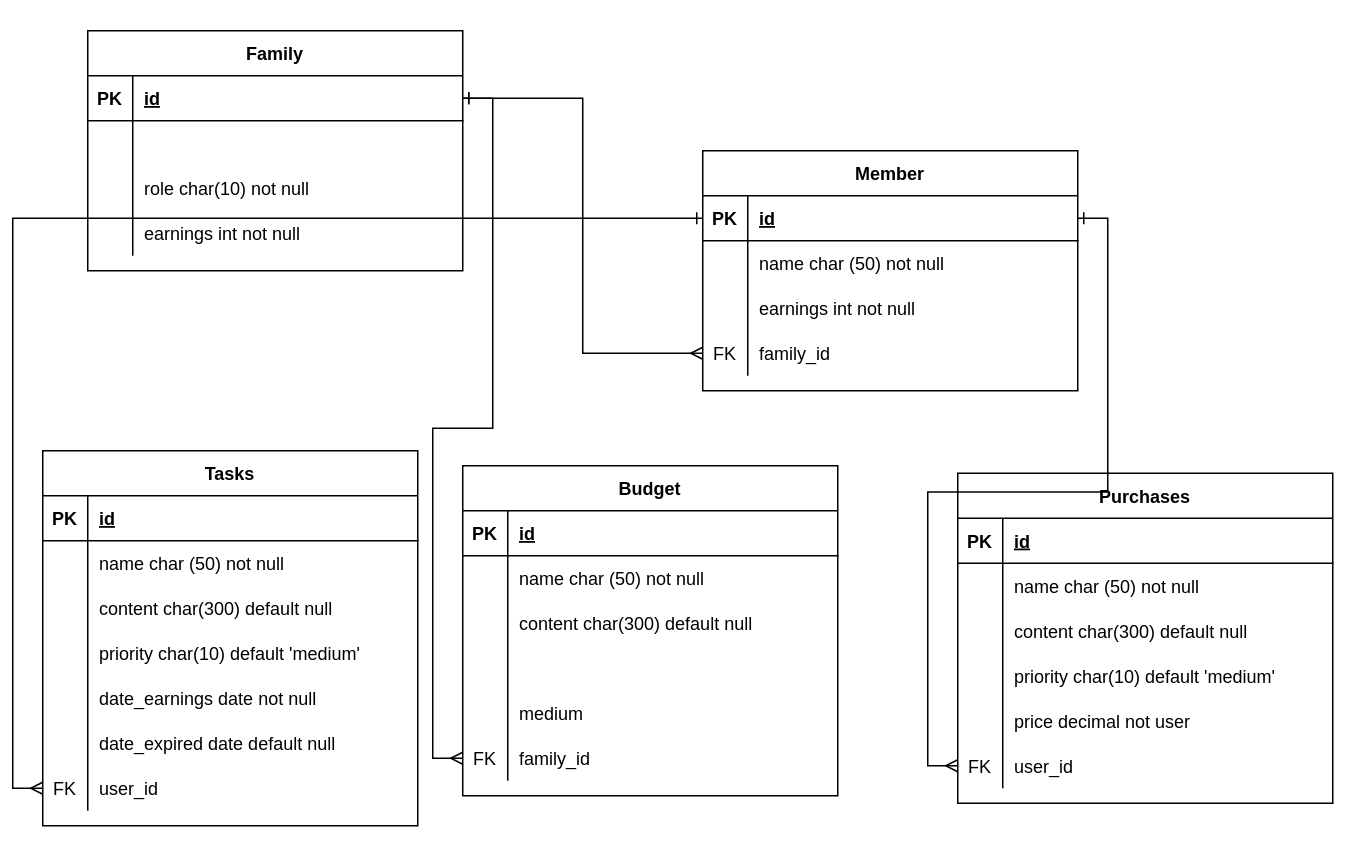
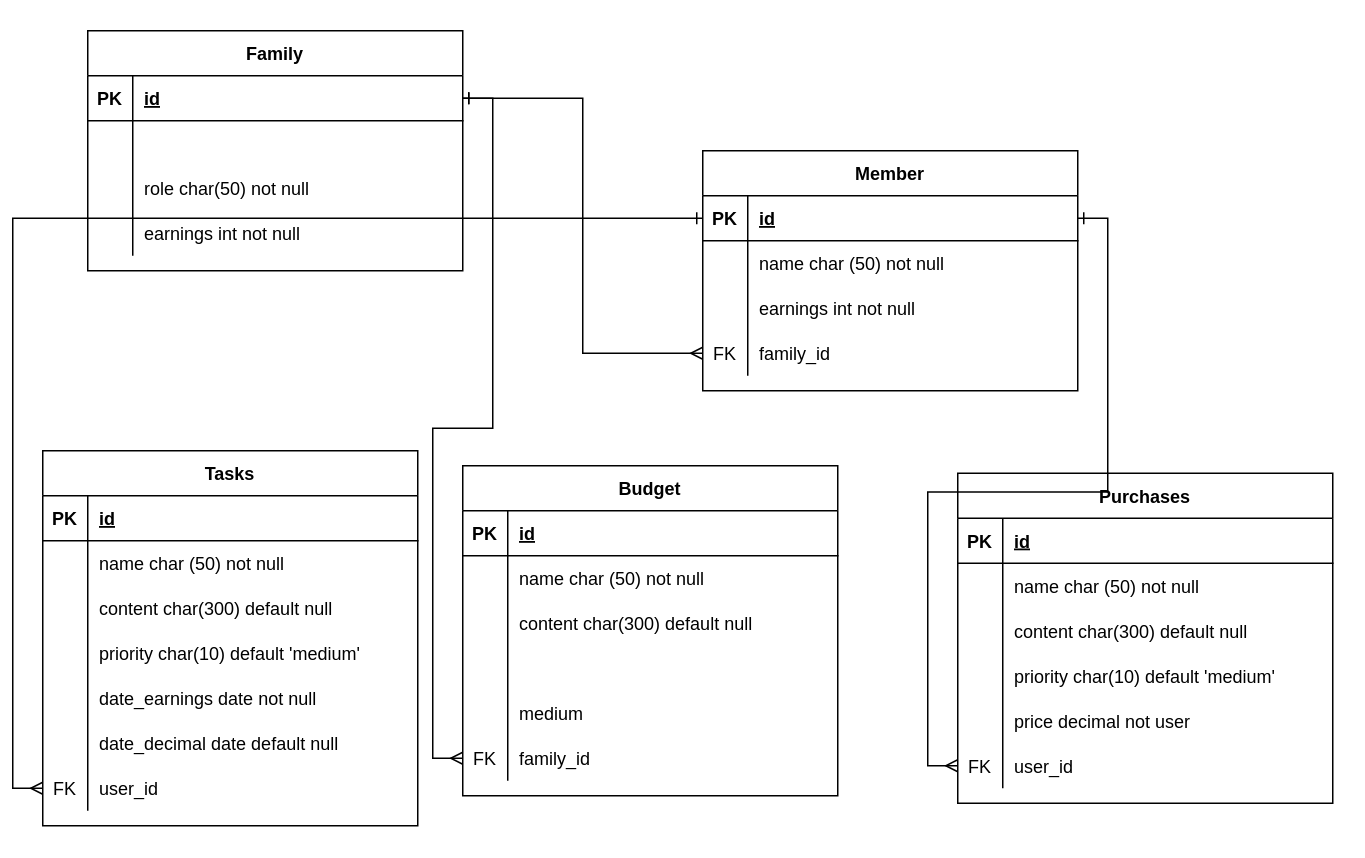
  <mxCell id="0" />
  <mxCell id="1" parent="0" />
  <mxCell id="2" value="Tasks" style="shape=table;startSize=30;container=1;collapsible=1;childLayout=tableLayout;fixedRows=1;rowLines=0;fontStyle=1;align=center;resizeLast=1;" parent="1" vertex="1"><mxGeometry x="20" y="300" width="250" height="250" as="geometry" /></mxCell>
  <mxCell id="3" value="" style="shape=partialRectangle;collapsible=0;dropTarget=0;pointerEvents=0;fillColor=none;points=[[0,0.5],[1,0.5]];portConstraint=eastwest;top=0;left=0;right=0;bottom=1;" parent="2" vertex="1"><mxGeometry y="30" width="250" height="30" as="geometry" /></mxCell>
  <mxCell id="4" value="PK" style="shape=partialRectangle;overflow=hidden;connectable=0;fillColor=none;top=0;left=0;bottom=0;right=0;fontStyle=1;" parent="3" vertex="1"><mxGeometry width="30" height="30" as="geometry" /></mxCell>
  <mxCell id="5" value="id" style="shape=partialRectangle;overflow=hidden;connectable=0;fillColor=none;top=0;left=0;bottom=0;right=0;align=left;spacingLeft=6;fontStyle=5;" parent="3" vertex="1"><mxGeometry x="30" width="220" height="30" as="geometry" /></mxCell>
  <mxCell id="6" value="" style="shape=partialRectangle;collapsible=0;dropTarget=0;pointerEvents=0;fillColor=none;points=[[0,0.5],[1,0.5]];portConstraint=eastwest;top=0;left=0;right=0;bottom=0;" parent="2" vertex="1"><mxGeometry y="60" width="250" height="30" as="geometry" /></mxCell>
  <mxCell id="7" value="" style="shape=partialRectangle;overflow=hidden;connectable=0;fillColor=none;top=0;left=0;bottom=0;right=0;" parent="6" vertex="1"><mxGeometry width="30" height="30" as="geometry" /></mxCell>
  <mxCell id="8" value="name char (50) not null" style="shape=partialRectangle;overflow=hidden;connectable=0;fillColor=none;top=0;left=0;bottom=0;right=0;align=left;spacingLeft=6;" parent="6" vertex="1"><mxGeometry x="30" width="220" height="30" as="geometry" /></mxCell>
  <mxCell id="9" value="" style="shape=partialRectangle;collapsible=0;dropTarget=0;pointerEvents=0;fillColor=none;points=[[0,0.5],[1,0.5]];portConstraint=eastwest;top=0;left=0;right=0;bottom=0;" parent="2" vertex="1"><mxGeometry y="90" width="250" height="30" as="geometry" /></mxCell>
  <mxCell id="10" value="" style="shape=partialRectangle;overflow=hidden;connectable=0;fillColor=none;top=0;left=0;bottom=0;right=0;" parent="9" vertex="1"><mxGeometry width="30" height="30" as="geometry" /></mxCell>
  <mxCell id="11" value="content char(300) default null" style="shape=partialRectangle;overflow=hidden;connectable=0;fillColor=none;top=0;left=0;bottom=0;right=0;align=left;spacingLeft=6;" parent="9" vertex="1"><mxGeometry x="30" width="220" height="30" as="geometry" /></mxCell>
  <mxCell id="12" value="" style="shape=partialRectangle;collapsible=0;dropTarget=0;pointerEvents=0;fillColor=none;points=[[0,0.5],[1,0.5]];portConstraint=eastwest;top=0;left=0;right=0;bottom=0;" parent="2" vertex="1"><mxGeometry y="120" width="250" height="30" as="geometry" /></mxCell>
  <mxCell id="13" value="" style="shape=partialRectangle;overflow=hidden;connectable=0;fillColor=none;top=0;left=0;bottom=0;right=0;" parent="12" vertex="1"><mxGeometry width="30" height="30" as="geometry" /></mxCell>
  <mxCell id="14" value="priority char(10) default 'medium'" style="shape=partialRectangle;overflow=hidden;connectable=0;fillColor=none;top=0;left=0;bottom=0;right=0;align=left;spacingLeft=6;" parent="12" vertex="1"><mxGeometry x="30" width="220" height="30" as="geometry" /></mxCell>
  <mxCell id="15" value="" style="shape=partialRectangle;collapsible=0;dropTarget=0;pointerEvents=0;fillColor=none;points=[[0,0.5],[1,0.5]];portConstraint=eastwest;top=0;left=0;right=0;bottom=0;" parent="2" vertex="1"><mxGeometry y="150" width="250" height="30" as="geometry" /></mxCell>
  <mxCell id="16" value="" style="shape=partialRectangle;overflow=hidden;connectable=0;fillColor=none;top=0;left=0;bottom=0;right=0;" parent="15" vertex="1"><mxGeometry width="30" height="30" as="geometry" /></mxCell>
  <mxCell id="17" value="date_earnings date not null" style="shape=partialRectangle;overflow=hidden;connectable=0;fillColor=none;top=0;left=0;bottom=0;right=0;align=left;spacingLeft=6;" parent="15" vertex="1"><mxGeometry x="30" width="220" height="30" as="geometry" /></mxCell>
  <mxCell id="18" value="" style="shape=partialRectangle;collapsible=0;dropTarget=0;pointerEvents=0;fillColor=none;points=[[0,0.5],[1,0.5]];portConstraint=eastwest;top=0;left=0;right=0;bottom=0;" parent="2" vertex="1"><mxGeometry y="180" width="250" height="30" as="geometry" /></mxCell>
  <mxCell id="19" value="" style="shape=partialRectangle;overflow=hidden;connectable=0;fillColor=none;top=0;left=0;bottom=0;right=0;" parent="18" vertex="1"><mxGeometry width="30" height="30" as="geometry" /></mxCell>
- <mxCell id="20" value="date_expired date default null" style="shape=partialRectangle;overflow=hidden;connectable=0;fillColor=none;top=0;left=0;bottom=0;right=0;align=left;spacingLeft=6;" parent="18" vertex="1"><mxGeometry x="30" width="220" height="30" as="geometry" /></mxCell>
+ <mxCell id="20" value="date_decimal date default null" style="shape=partialRectangle;overflow=hidden;connectable=0;fillColor=none;top=0;left=0;bottom=0;right=0;align=left;spacingLeft=6;" parent="18" vertex="1"><mxGeometry x="30" width="220" height="30" as="geometry" /></mxCell>
  <mxCell id="21" value="" style="shape=partialRectangle;collapsible=0;dropTarget=0;pointerEvents=0;fillColor=none;points=[[0,0.5],[1,0.5]];portConstraint=eastwest;top=0;left=0;right=0;bottom=0;" vertex="1" parent="2"><mxGeometry y="210" width="250" height="30" as="geometry" /></mxCell>
  <mxCell id="22" value="FK" style="shape=partialRectangle;overflow=hidden;connectable=0;fillColor=none;top=0;left=0;bottom=0;right=0;" vertex="1" parent="21"><mxGeometry width="30" height="30" as="geometry" /></mxCell>
  <mxCell id="23" value="user_id " style="shape=partialRectangle;overflow=hidden;connectable=0;fillColor=none;top=0;left=0;bottom=0;right=0;align=left;spacingLeft=6;" vertex="1" parent="21"><mxGeometry x="30" width="220" height="30" as="geometry" /></mxCell>
  <mxCell id="24" value="Purchases" style="shape=table;startSize=30;container=1;collapsible=1;childLayout=tableLayout;fixedRows=1;rowLines=0;fontStyle=1;align=center;resizeLast=1;" parent="1" vertex="1"><mxGeometry x="630" y="315" width="250" height="220" as="geometry" /></mxCell>
  <mxCell id="25" value="" style="shape=partialRectangle;collapsible=0;dropTarget=0;pointerEvents=0;fillColor=none;points=[[0,0.5],[1,0.5]];portConstraint=eastwest;top=0;left=0;right=0;bottom=1;" parent="24" vertex="1"><mxGeometry y="30" width="250" height="30" as="geometry" /></mxCell>
  <mxCell id="26" value="PK" style="shape=partialRectangle;overflow=hidden;connectable=0;fillColor=none;top=0;left=0;bottom=0;right=0;fontStyle=1;" parent="25" vertex="1"><mxGeometry width="30" height="30" as="geometry" /></mxCell>
  <mxCell id="27" value="id" style="shape=partialRectangle;overflow=hidden;connectable=0;fillColor=none;top=0;left=0;bottom=0;right=0;align=left;spacingLeft=6;fontStyle=5;" parent="25" vertex="1"><mxGeometry x="30" width="220" height="30" as="geometry" /></mxCell>
  <mxCell id="28" value="" style="shape=partialRectangle;collapsible=0;dropTarget=0;pointerEvents=0;fillColor=none;points=[[0,0.5],[1,0.5]];portConstraint=eastwest;top=0;left=0;right=0;bottom=0;" parent="24" vertex="1"><mxGeometry y="60" width="250" height="30" as="geometry" /></mxCell>
  <mxCell id="29" value="" style="shape=partialRectangle;overflow=hidden;connectable=0;fillColor=none;top=0;left=0;bottom=0;right=0;" parent="28" vertex="1"><mxGeometry width="30" height="30" as="geometry" /></mxCell>
  <mxCell id="30" value="name char (50) not null" style="shape=partialRectangle;overflow=hidden;connectable=0;fillColor=none;top=0;left=0;bottom=0;right=0;align=left;spacingLeft=6;" parent="28" vertex="1"><mxGeometry x="30" width="220" height="30" as="geometry" /></mxCell>
  <mxCell id="31" value="" style="shape=partialRectangle;collapsible=0;dropTarget=0;pointerEvents=0;fillColor=none;points=[[0,0.5],[1,0.5]];portConstraint=eastwest;top=0;left=0;right=0;bottom=0;" parent="24" vertex="1"><mxGeometry y="90" width="250" height="30" as="geometry" /></mxCell>
  <mxCell id="32" value="" style="shape=partialRectangle;overflow=hidden;connectable=0;fillColor=none;top=0;left=0;bottom=0;right=0;" parent="31" vertex="1"><mxGeometry width="30" height="30" as="geometry" /></mxCell>
  <mxCell id="33" value="content char(300) default null" style="shape=partialRectangle;overflow=hidden;connectable=0;fillColor=none;top=0;left=0;bottom=0;right=0;align=left;spacingLeft=6;" parent="31" vertex="1"><mxGeometry x="30" width="220" height="30" as="geometry" /></mxCell>
  <mxCell id="34" value="" style="shape=partialRectangle;collapsible=0;dropTarget=0;pointerEvents=0;fillColor=none;points=[[0,0.5],[1,0.5]];portConstraint=eastwest;top=0;left=0;right=0;bottom=0;" parent="24" vertex="1"><mxGeometry y="120" width="250" height="30" as="geometry" /></mxCell>
  <mxCell id="35" value="" style="shape=partialRectangle;overflow=hidden;connectable=0;fillColor=none;top=0;left=0;bottom=0;right=0;" parent="34" vertex="1"><mxGeometry width="30" height="30" as="geometry" /></mxCell>
  <mxCell id="36" value="priority char(10) default 'medium'" style="shape=partialRectangle;overflow=hidden;connectable=0;fillColor=none;top=0;left=0;bottom=0;right=0;align=left;spacingLeft=6;" parent="34" vertex="1"><mxGeometry x="30" width="220" height="30" as="geometry" /></mxCell>
  <mxCell id="37" value="" style="shape=partialRectangle;collapsible=0;dropTarget=0;pointerEvents=0;fillColor=none;points=[[0,0.5],[1,0.5]];portConstraint=eastwest;top=0;left=0;right=0;bottom=0;" parent="24" vertex="1"><mxGeometry y="150" width="250" height="30" as="geometry" /></mxCell>
  <mxCell id="38" value="" style="shape=partialRectangle;overflow=hidden;connectable=0;fillColor=none;top=0;left=0;bottom=0;right=0;" parent="37" vertex="1"><mxGeometry width="30" height="30" as="geometry" /></mxCell>
  <mxCell id="39" value="price decimal not user" style="shape=partialRectangle;overflow=hidden;connectable=0;fillColor=none;top=0;left=0;bottom=0;right=0;align=left;spacingLeft=6;" parent="37" vertex="1"><mxGeometry x="30" width="220" height="30" as="geometry" /></mxCell>
  <mxCell id="40" value="" style="shape=partialRectangle;collapsible=0;dropTarget=0;pointerEvents=0;fillColor=none;points=[[0,0.5],[1,0.5]];portConstraint=eastwest;top=0;left=0;right=0;bottom=0;" vertex="1" parent="24"><mxGeometry y="180" width="250" height="30" as="geometry" /></mxCell>
  <mxCell id="41" value="FK" style="shape=partialRectangle;overflow=hidden;connectable=0;fillColor=none;top=0;left=0;bottom=0;right=0;" vertex="1" parent="40"><mxGeometry width="30" height="30" as="geometry" /></mxCell>
  <mxCell id="42" value="user_id" style="shape=partialRectangle;overflow=hidden;connectable=0;fillColor=none;top=0;left=0;bottom=0;right=0;align=left;spacingLeft=6;" vertex="1" parent="40"><mxGeometry x="30" width="220" height="30" as="geometry" /></mxCell>
  <mxCell id="43" value="Budget" style="shape=table;startSize=30;container=1;collapsible=1;childLayout=tableLayout;fixedRows=1;rowLines=0;fontStyle=1;align=center;resizeLast=1;" parent="1" vertex="1"><mxGeometry x="300" y="310" width="250" height="220" as="geometry" /></mxCell>
  <mxCell id="44" value="" style="shape=partialRectangle;collapsible=0;dropTarget=0;pointerEvents=0;fillColor=none;points=[[0,0.5],[1,0.5]];portConstraint=eastwest;top=0;left=0;right=0;bottom=1;" parent="43" vertex="1"><mxGeometry y="30" width="250" height="30" as="geometry" /></mxCell>
  <mxCell id="45" value="PK" style="shape=partialRectangle;overflow=hidden;connectable=0;fillColor=none;top=0;left=0;bottom=0;right=0;fontStyle=1;" parent="44" vertex="1"><mxGeometry width="30" height="30" as="geometry" /></mxCell>
  <mxCell id="46" value="id" style="shape=partialRectangle;overflow=hidden;connectable=0;fillColor=none;top=0;left=0;bottom=0;right=0;align=left;spacingLeft=6;fontStyle=5;" parent="44" vertex="1"><mxGeometry x="30" width="220" height="30" as="geometry" /></mxCell>
  <mxCell id="47" value="" style="shape=partialRectangle;collapsible=0;dropTarget=0;pointerEvents=0;fillColor=none;points=[[0,0.5],[1,0.5]];portConstraint=eastwest;top=0;left=0;right=0;bottom=0;" parent="43" vertex="1"><mxGeometry y="60" width="250" height="30" as="geometry" /></mxCell>
  <mxCell id="48" value="" style="shape=partialRectangle;overflow=hidden;connectable=0;fillColor=none;top=0;left=0;bottom=0;right=0;" parent="47" vertex="1"><mxGeometry width="30" height="30" as="geometry" /></mxCell>
  <mxCell id="49" value="name char (50) not null" style="shape=partialRectangle;overflow=hidden;connectable=0;fillColor=none;top=0;left=0;bottom=0;right=0;align=left;spacingLeft=6;" parent="47" vertex="1"><mxGeometry x="30" width="220" height="30" as="geometry" /></mxCell>
  <mxCell id="50" value="" style="shape=partialRectangle;collapsible=0;dropTarget=0;pointerEvents=0;fillColor=none;points=[[0,0.5],[1,0.5]];portConstraint=eastwest;top=0;left=0;right=0;bottom=0;" parent="43" vertex="1"><mxGeometry y="90" width="250" height="30" as="geometry" /></mxCell>
  <mxCell id="51" value="" style="shape=partialRectangle;overflow=hidden;connectable=0;fillColor=none;top=0;left=0;bottom=0;right=0;" parent="50" vertex="1"><mxGeometry width="30" height="30" as="geometry" /></mxCell>
  <mxCell id="52" value="content char(300) default null" style="shape=partialRectangle;overflow=hidden;connectable=0;fillColor=none;top=0;left=0;bottom=0;right=0;align=left;spacingLeft=6;" parent="50" vertex="1"><mxGeometry x="30" width="220" height="30" as="geometry" /></mxCell>
  <mxCell id="53" value="" style="shape=partialRectangle;collapsible=0;dropTarget=0;pointerEvents=0;fillColor=none;points=[[0,0.5],[1,0.5]];portConstraint=eastwest;top=0;left=0;right=0;bottom=0;" parent="43" vertex="1"><mxGeometry y="120" width="250" height="30" as="geometry" /></mxCell>
  <mxCell id="54" value="" style="shape=partialRectangle;overflow=hidden;connectable=0;fillColor=none;top=0;left=0;bottom=0;right=0;" parent="53" vertex="1"><mxGeometry width="30" height="30" as="geometry" /></mxCell>
  <mxCell id="55" value="" style="shape=partialRectangle;collapsible=0;dropTarget=0;pointerEvents=0;fillColor=none;points=[[0,0.5],[1,0.5]];portConstraint=eastwest;top=0;left=0;right=0;bottom=0;" parent="43" vertex="1"><mxGeometry y="150" width="250" height="30" as="geometry" /></mxCell>
  <mxCell id="56" value="" style="shape=partialRectangle;overflow=hidden;connectable=0;fillColor=none;top=0;left=0;bottom=0;right=0;" parent="55" vertex="1"><mxGeometry width="30" height="30" as="geometry" /></mxCell>
  <mxCell id="57" value="medium " style="shape=partialRectangle;overflow=hidden;connectable=0;fillColor=none;top=0;left=0;bottom=0;right=0;align=left;spacingLeft=6;" parent="55" vertex="1"><mxGeometry x="30" width="220" height="30" as="geometry" /></mxCell>
  <mxCell id="58" value="" style="shape=partialRectangle;collapsible=0;dropTarget=0;pointerEvents=0;fillColor=none;points=[[0,0.5],[1,0.5]];portConstraint=eastwest;top=0;left=0;right=0;bottom=0;" vertex="1" parent="43"><mxGeometry y="180" width="250" height="30" as="geometry" /></mxCell>
  <mxCell id="59" value="FK" style="shape=partialRectangle;overflow=hidden;connectable=0;fillColor=none;top=0;left=0;bottom=0;right=0;" vertex="1" parent="58"><mxGeometry width="30" height="30" as="geometry" /></mxCell>
  <mxCell id="60" value="family_id" style="shape=partialRectangle;overflow=hidden;connectable=0;fillColor=none;top=0;left=0;bottom=0;right=0;align=left;spacingLeft=6;" vertex="1" parent="58"><mxGeometry x="30" width="220" height="30" as="geometry" /></mxCell>
  <mxCell id="61" value="Member" style="shape=table;startSize=30;container=1;collapsible=1;childLayout=tableLayout;fixedRows=1;rowLines=0;fontStyle=1;align=center;resizeLast=1;" parent="1" vertex="1"><mxGeometry x="460" y="100" width="250" height="160" as="geometry" /></mxCell>
  <mxCell id="62" value="" style="shape=partialRectangle;collapsible=0;dropTarget=0;pointerEvents=0;fillColor=none;points=[[0,0.5],[1,0.5]];portConstraint=eastwest;top=0;left=0;right=0;bottom=1;" parent="61" vertex="1"><mxGeometry y="30" width="250" height="30" as="geometry" /></mxCell>
  <mxCell id="63" value="PK" style="shape=partialRectangle;overflow=hidden;connectable=0;fillColor=none;top=0;left=0;bottom=0;right=0;fontStyle=1;" parent="62" vertex="1"><mxGeometry width="30" height="30" as="geometry" /></mxCell>
  <mxCell id="64" value="id" style="shape=partialRectangle;overflow=hidden;connectable=0;fillColor=none;top=0;left=0;bottom=0;right=0;align=left;spacingLeft=6;fontStyle=5;" parent="62" vertex="1"><mxGeometry x="30" width="220" height="30" as="geometry" /></mxCell>
  <mxCell id="65" value="" style="shape=partialRectangle;collapsible=0;dropTarget=0;pointerEvents=0;fillColor=none;points=[[0,0.5],[1,0.5]];portConstraint=eastwest;top=0;left=0;right=0;bottom=0;" parent="61" vertex="1"><mxGeometry y="60" width="250" height="30" as="geometry" /></mxCell>
  <mxCell id="66" value="" style="shape=partialRectangle;overflow=hidden;connectable=0;fillColor=none;top=0;left=0;bottom=0;right=0;" parent="65" vertex="1"><mxGeometry width="30" height="30" as="geometry" /></mxCell>
  <mxCell id="67" value="name char (50) not null" style="shape=partialRectangle;overflow=hidden;connectable=0;fillColor=none;top=0;left=0;bottom=0;right=0;align=left;spacingLeft=6;" parent="65" vertex="1"><mxGeometry x="30" width="220" height="30" as="geometry" /></mxCell>
  <mxCell id="68" value="" style="shape=partialRectangle;collapsible=0;dropTarget=0;pointerEvents=0;fillColor=none;points=[[0,0.5],[1,0.5]];portConstraint=eastwest;top=0;left=0;right=0;bottom=0;" parent="61" vertex="1"><mxGeometry y="90" width="250" height="30" as="geometry" /></mxCell>
  <mxCell id="69" value="" style="shape=partialRectangle;overflow=hidden;connectable=0;fillColor=none;top=0;left=0;bottom=0;right=0;" parent="68" vertex="1"><mxGeometry width="30" height="30" as="geometry" /></mxCell>
  <mxCell id="70" value="earnings int not null" style="shape=partialRectangle;overflow=hidden;connectable=0;fillColor=none;top=0;left=0;bottom=0;right=0;align=left;spacingLeft=6;" parent="68" vertex="1"><mxGeometry x="30" width="220" height="30" as="geometry" /></mxCell>
  <mxCell id="71" value="" style="shape=partialRectangle;collapsible=0;dropTarget=0;pointerEvents=0;fillColor=none;points=[[0,0.5],[1,0.5]];portConstraint=eastwest;top=0;left=0;right=0;bottom=0;" vertex="1" parent="61"><mxGeometry y="120" width="250" height="30" as="geometry" /></mxCell>
  <mxCell id="72" value="FK" style="shape=partialRectangle;overflow=hidden;connectable=0;fillColor=none;top=0;left=0;bottom=0;right=0;" vertex="1" parent="71"><mxGeometry width="30" height="30" as="geometry" /></mxCell>
  <mxCell id="73" value="family_id" style="shape=partialRectangle;overflow=hidden;connectable=0;fillColor=none;top=0;left=0;bottom=0;right=0;align=left;spacingLeft=6;" vertex="1" parent="71"><mxGeometry x="30" width="220" height="30" as="geometry" /></mxCell>
  <mxCell id="74" value="Family" style="shape=table;startSize=30;container=1;collapsible=1;childLayout=tableLayout;fixedRows=1;rowLines=0;fontStyle=1;align=center;resizeLast=1;" parent="1" vertex="1"><mxGeometry x="50" y="20" width="250" height="160" as="geometry" /></mxCell>
  <mxCell id="75" value="" style="shape=partialRectangle;collapsible=0;dropTarget=0;pointerEvents=0;fillColor=none;points=[[0,0.5],[1,0.5]];portConstraint=eastwest;top=0;left=0;right=0;bottom=1;" parent="74" vertex="1"><mxGeometry y="30" width="250" height="30" as="geometry" /></mxCell>
  <mxCell id="76" value="PK" style="shape=partialRectangle;overflow=hidden;connectable=0;fillColor=none;top=0;left=0;bottom=0;right=0;fontStyle=1;" parent="75" vertex="1"><mxGeometry width="30" height="30" as="geometry" /></mxCell>
  <mxCell id="77" value="id" style="shape=partialRectangle;overflow=hidden;connectable=0;fillColor=none;top=0;left=0;bottom=0;right=0;align=left;spacingLeft=6;fontStyle=5;" parent="75" vertex="1"><mxGeometry x="30" width="220" height="30" as="geometry" /></mxCell>
  <mxCell id="78" value="" style="shape=partialRectangle;collapsible=0;dropTarget=0;pointerEvents=0;fillColor=none;points=[[0,0.5],[1,0.5]];portConstraint=eastwest;top=0;left=0;right=0;bottom=0;" parent="74" vertex="1"><mxGeometry y="60" width="250" height="30" as="geometry" /></mxCell>
  <mxCell id="79" value="" style="shape=partialRectangle;overflow=hidden;connectable=0;fillColor=none;top=0;left=0;bottom=0;right=0;" parent="78" vertex="1"><mxGeometry width="30" height="30" as="geometry" /></mxCell>
  <mxCell id="80" value="" style="shape=partialRectangle;collapsible=0;dropTarget=0;pointerEvents=0;fillColor=none;points=[[0,0.5],[1,0.5]];portConstraint=eastwest;top=0;left=0;right=0;bottom=0;" parent="74" vertex="1"><mxGeometry y="90" width="250" height="30" as="geometry" /></mxCell>
  <mxCell id="81" value="" style="shape=partialRectangle;overflow=hidden;connectable=0;fillColor=none;top=0;left=0;bottom=0;right=0;" parent="80" vertex="1"><mxGeometry width="30" height="30" as="geometry" /></mxCell>
- <mxCell id="82" value="role char(10) not null" style="shape=partialRectangle;overflow=hidden;connectable=0;fillColor=none;top=0;left=0;bottom=0;right=0;align=left;spacingLeft=6;" parent="80" vertex="1"><mxGeometry x="30" width="220" height="30" as="geometry" /></mxCell>
+ <mxCell id="82" value="role char(50) not null" style="shape=partialRectangle;overflow=hidden;connectable=0;fillColor=none;top=0;left=0;bottom=0;right=0;align=left;spacingLeft=6;" parent="80" vertex="1"><mxGeometry x="30" width="220" height="30" as="geometry" /></mxCell>
  <mxCell id="83" value="" style="shape=partialRectangle;collapsible=0;dropTarget=0;pointerEvents=0;fillColor=none;points=[[0,0.5],[1,0.5]];portConstraint=eastwest;top=0;left=0;right=0;bottom=0;" parent="74" vertex="1"><mxGeometry y="120" width="250" height="30" as="geometry" /></mxCell>
  <mxCell id="84" value="" style="shape=partialRectangle;overflow=hidden;connectable=0;fillColor=none;top=0;left=0;bottom=0;right=0;" parent="83" vertex="1"><mxGeometry width="30" height="30" as="geometry" /></mxCell>
  <mxCell id="85" value="earnings int not null" style="shape=partialRectangle;overflow=hidden;connectable=0;fillColor=none;top=0;left=0;bottom=0;right=0;align=left;spacingLeft=6;" parent="83" vertex="1"><mxGeometry x="30" width="220" height="30" as="geometry" /></mxCell>
  <mxCell id="86" style="edgeStyle=orthogonalEdgeStyle;rounded=0;orthogonalLoop=1;jettySize=auto;html=1;entryX=0;entryY=0.5;entryDx=0;entryDy=0;endArrow=ERmany;endFill=0;startArrow=ERone;startFill=0;" edge="1" parent="1" source="62" target="40"><mxGeometry relative="1" as="geometry" /></mxCell>
  <mxCell id="87" style="edgeStyle=orthogonalEdgeStyle;rounded=0;orthogonalLoop=1;jettySize=auto;html=1;entryX=0;entryY=0.5;entryDx=0;entryDy=0;startArrow=ERone;startFill=0;endArrow=ERmany;endFill=0;" edge="1" parent="1" source="75" target="58"><mxGeometry relative="1" as="geometry" /></mxCell>
  <mxCell id="88" style="edgeStyle=orthogonalEdgeStyle;rounded=0;orthogonalLoop=1;jettySize=auto;html=1;entryX=0;entryY=0.5;entryDx=0;entryDy=0;startArrow=ERone;startFill=0;endArrow=ERmany;endFill=0;" edge="1" parent="1" source="62" target="21"><mxGeometry relative="1" as="geometry" /></mxCell>
  <mxCell id="89" style="edgeStyle=orthogonalEdgeStyle;rounded=0;orthogonalLoop=1;jettySize=auto;html=1;entryX=0;entryY=0.5;entryDx=0;entryDy=0;startArrow=ERone;startFill=0;endArrow=ERmany;endFill=0;" edge="1" parent="1" source="75" target="71"><mxGeometry relative="1" as="geometry" /></mxCell>
